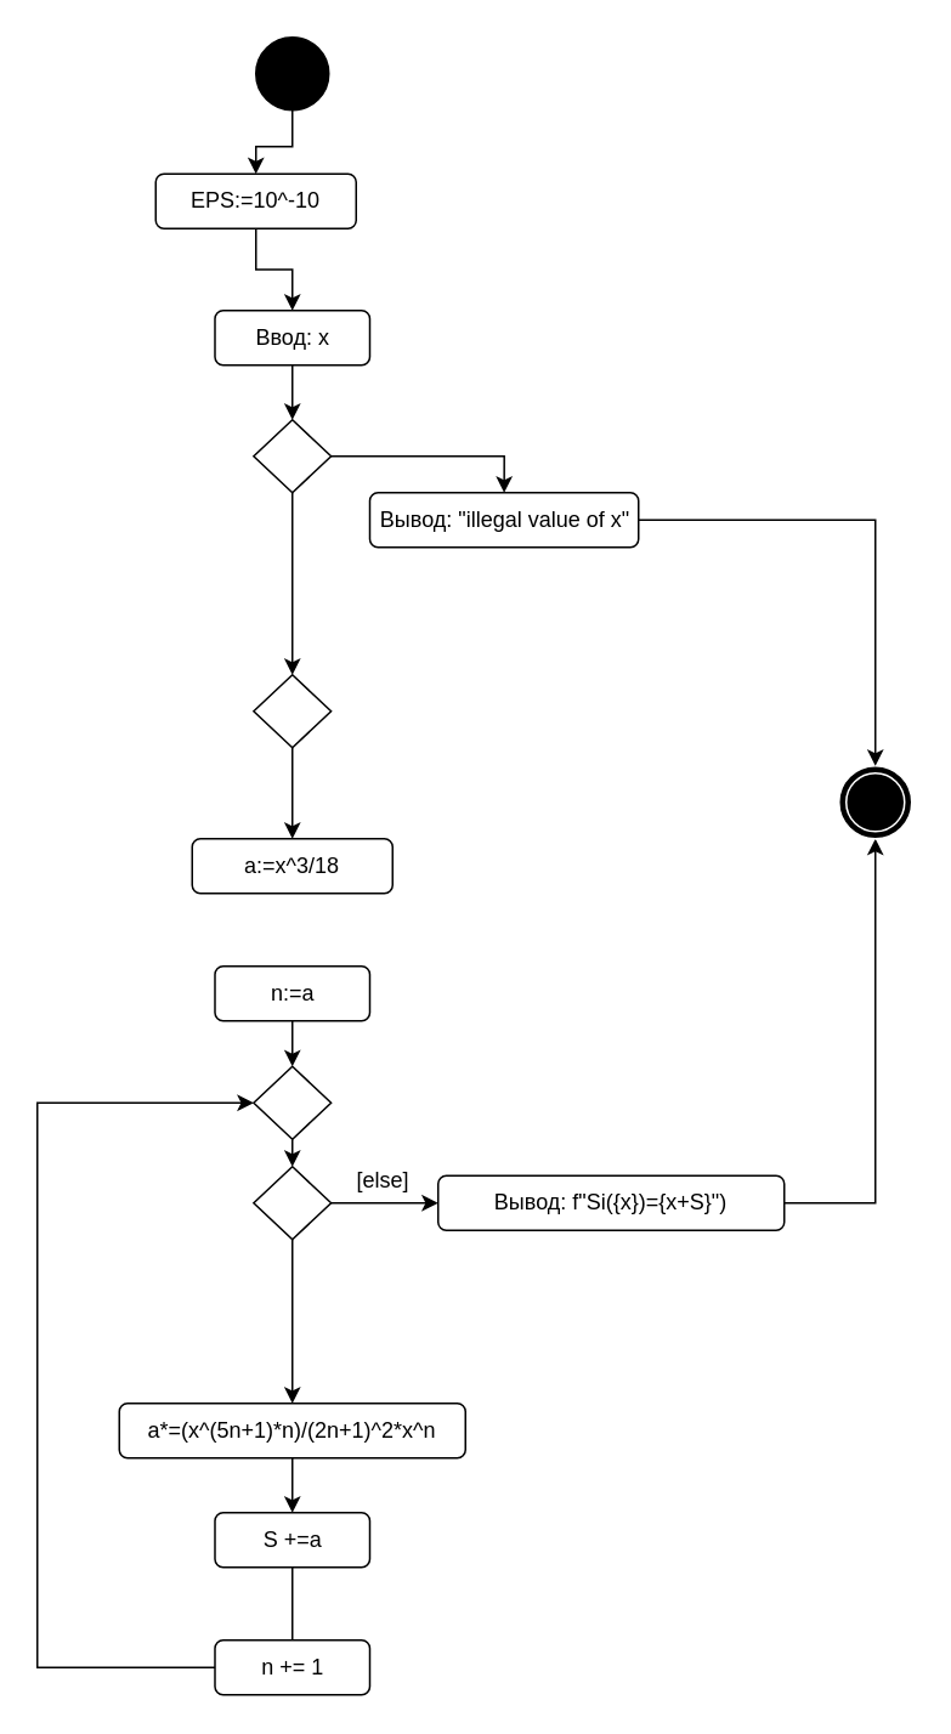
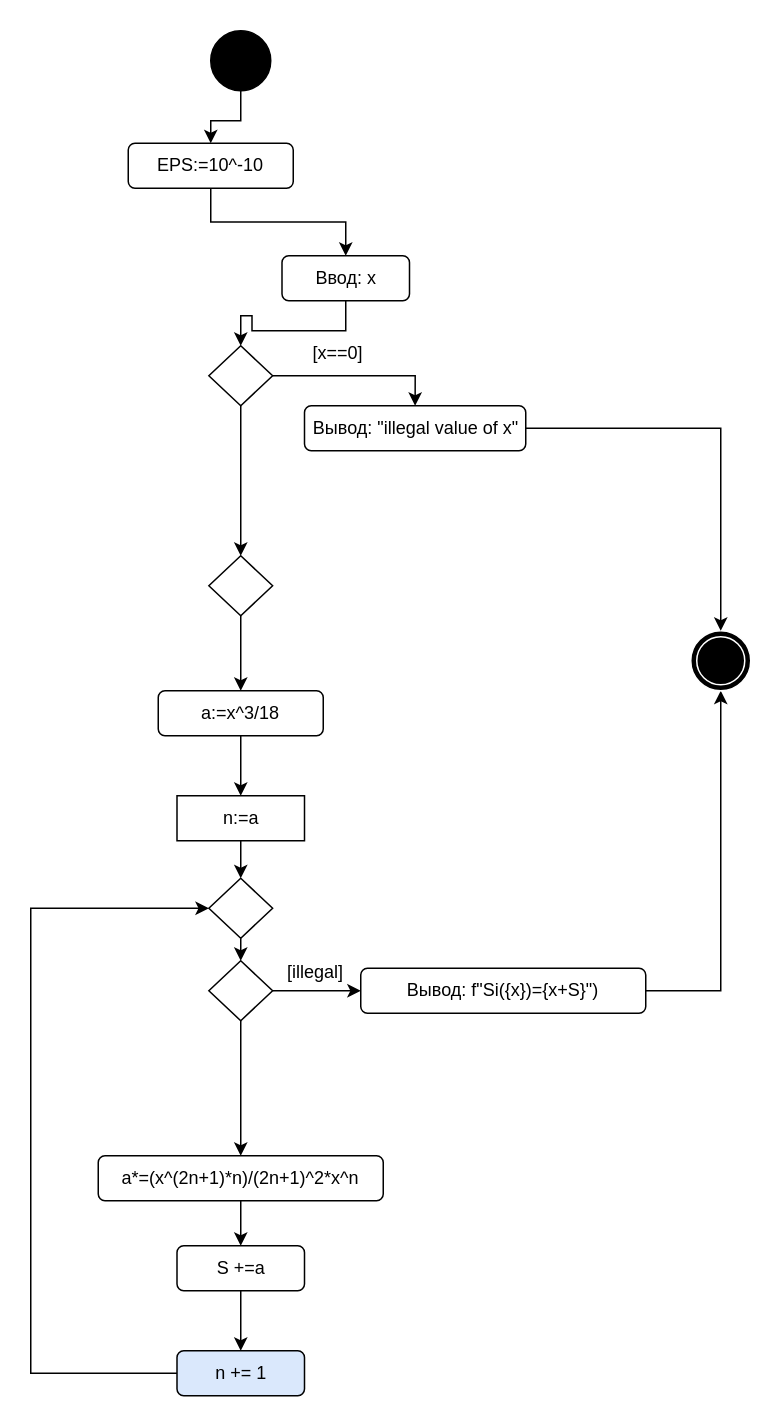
  <mxCell id="0" />
  <mxCell id="1" parent="0" />
  <mxCell id="2" style="edgeStyle=orthogonalEdgeStyle;rounded=0;orthogonalLoop=1;jettySize=auto;html=1;exitX=0.5;exitY=1;exitDx=0;exitDy=0;entryX=0.5;entryY=0;entryDx=0;entryDy=0;" edge="1" parent="1" source="3" target="5"><mxGeometry relative="1" as="geometry" /></mxCell>
  <mxCell id="3" value="" style="ellipse;whiteSpace=wrap;html=1;aspect=fixed;fillColor=#000000;" vertex="1" parent="1"><mxGeometry x="140" width="40" height="40" as="geometry" y="20" /></mxCell>
  <mxCell id="4" style="edgeStyle=orthogonalEdgeStyle;rounded=0;orthogonalLoop=1;jettySize=auto;html=1;exitX=0.5;exitY=1;exitDx=0;exitDy=0;entryX=0.5;entryY=0;entryDx=0;entryDy=0;" edge="1" parent="1" source="5" target="7"><mxGeometry relative="1" as="geometry" /></mxCell>
  <mxCell id="5" value="EPS:=10^-10" style="rounded=1;whiteSpace=wrap;html=1;fillColor=#FFFFFF;" vertex="1" parent="1"><mxGeometry x="85" y="95" width="110" height="30" as="geometry" /></mxCell>
  <mxCell id="6" style="edgeStyle=orthogonalEdgeStyle;rounded=0;orthogonalLoop=1;jettySize=auto;html=1;exitX=0.5;exitY=1;exitDx=0;exitDy=0;entryX=0.5;entryY=0;entryDx=0;entryDy=0;" edge="1" parent="1" source="7" target="10"><mxGeometry relative="1" as="geometry" /></mxCell>
- <mxCell id="7" value="Ввод: x" style="rounded=1;whiteSpace=wrap;html=1;fillColor=#FFFFFF;" vertex="1" parent="1"><mxGeometry x="117.5" y="170" width="85" height="30" as="geometry" /></mxCell>
+ <mxCell id="7" value="Ввод: x" style="rounded=1;whiteSpace=wrap;html=1;fillColor=#FFFFFF;" vertex="1" parent="1"><mxGeometry x="187.5" y="170" width="85" height="30" as="geometry" /></mxCell>
  <mxCell id="8" style="edgeStyle=orthogonalEdgeStyle;rounded=0;orthogonalLoop=1;jettySize=auto;html=1;exitX=0.5;exitY=1;exitDx=0;exitDy=0;entryX=0.5;entryY=0;entryDx=0;entryDy=0;" edge="1" parent="1" source="10" target="12"><mxGeometry relative="1" as="geometry" /></mxCell>
  <mxCell id="9" style="edgeStyle=orthogonalEdgeStyle;rounded=0;orthogonalLoop=1;jettySize=auto;html=1;exitX=1;exitY=0.5;exitDx=0;exitDy=0;entryX=0.5;entryY=0;entryDx=0;entryDy=0;" edge="1" parent="1" source="10" target="34"><mxGeometry relative="1" as="geometry" /></mxCell>
  <mxCell id="10" value="" style="rhombus;whiteSpace=wrap;html=1;fillColor=#FFFFFF;" vertex="1" parent="1"><mxGeometry x="138.75" y="230" width="42.5" height="40" as="geometry" /></mxCell>
  <mxCell id="11" style="edgeStyle=orthogonalEdgeStyle;rounded=0;orthogonalLoop=1;jettySize=auto;html=1;exitX=0.5;exitY=1;exitDx=0;exitDy=0;entryX=0.5;entryY=0;entryDx=0;entryDy=0;" edge="1" parent="1" source="12" target="14"><mxGeometry relative="1" as="geometry" /></mxCell>
  <mxCell id="12" value="" style="rhombus;whiteSpace=wrap;html=1;fillColor=#FFFFFF;" vertex="1" parent="1"><mxGeometry x="138.75" y="370" width="42.5" height="40" as="geometry" /></mxCell>
+ <mxCell id="13" style="edgeStyle=orthogonalEdgeStyle;rounded=0;orthogonalLoop=1;jettySize=auto;html=1;exitX=0.5;exitY=1;exitDx=0;exitDy=0;entryX=0.5;entryY=0;entryDx=0;entryDy=0;" edge="1" parent="1" source="14" target="16"><mxGeometry relative="1" as="geometry" /></mxCell>
  <mxCell id="14" value="a:=x^3/18" style="rounded=1;whiteSpace=wrap;html=1;fillColor=#FFFFFF;" vertex="1" parent="1"><mxGeometry x="105" y="460" width="110" height="30" as="geometry" /></mxCell>
  <mxCell id="15" style="edgeStyle=orthogonalEdgeStyle;rounded=0;orthogonalLoop=1;jettySize=auto;html=1;exitX=0.5;exitY=1;exitDx=0;exitDy=0;entryX=0.5;entryY=0;entryDx=0;entryDy=0;" edge="1" parent="1" source="16" target="18"><mxGeometry relative="1" as="geometry" /></mxCell>
- <mxCell id="16" value="n:=a" style="rounded=1;whiteSpace=wrap;html=1;fillColor=#FFFFFF;" vertex="1" parent="1"><mxGeometry x="117.5" y="530" width="85" height="30" as="geometry" /></mxCell>
+ <mxCell id="16" value="n:=a" style="whiteSpace=wrap;html=1;fillColor=#FFFFFF;rounded=0;" vertex="1" parent="1"><mxGeometry x="117.5" y="530" width="85" height="30" as="geometry" /></mxCell>
  <mxCell id="17" style="edgeStyle=orthogonalEdgeStyle;rounded=0;orthogonalLoop=1;jettySize=auto;html=1;exitX=0.5;exitY=1;exitDx=0;exitDy=0;entryX=0.5;entryY=0;entryDx=0;entryDy=0;" edge="1" parent="1" source="18" target="21"><mxGeometry relative="1" as="geometry" /></mxCell>
  <mxCell id="18" value="" style="rhombus;whiteSpace=wrap;html=1;fillColor=#FFFFFF;" vertex="1" parent="1"><mxGeometry x="138.75" y="585" width="42.5" height="40" as="geometry" /></mxCell>
  <mxCell id="19" style="edgeStyle=orthogonalEdgeStyle;rounded=0;orthogonalLoop=1;jettySize=auto;html=1;exitX=0.5;exitY=1;exitDx=0;exitDy=0;" edge="1" parent="1" source="21" target="23"><mxGeometry relative="1" as="geometry" /></mxCell>
  <mxCell id="20" style="edgeStyle=orthogonalEdgeStyle;rounded=0;orthogonalLoop=1;jettySize=auto;html=1;exitX=1;exitY=0.5;exitDx=0;exitDy=0;entryX=0;entryY=0.5;entryDx=0;entryDy=0;" edge="1" parent="1" source="21" target="29"><mxGeometry relative="1" as="geometry" /></mxCell>
  <mxCell id="21" value="" style="rhombus;whiteSpace=wrap;html=1;fillColor=#FFFFFF;" vertex="1" parent="1"><mxGeometry x="138.75" y="640" width="42.5" height="40" as="geometry" /></mxCell>
  <mxCell id="22" style="edgeStyle=orthogonalEdgeStyle;rounded=0;orthogonalLoop=1;jettySize=auto;html=1;exitX=0.5;exitY=1;exitDx=0;exitDy=0;entryX=0.5;entryY=0;entryDx=0;entryDy=0;" edge="1" parent="1" source="23" target="25"><mxGeometry relative="1" as="geometry" /></mxCell>
- <mxCell id="23" value="a*=(x^(5n+1)*n)/(2n+1)^2*x^n" style="rounded=1;whiteSpace=wrap;html=1;fillColor=#FFFFFF;" vertex="1" parent="1"><mxGeometry x="65" y="770" width="190" height="30" as="geometry" /></mxCell>
- <mxCell id="24" style="edgeStyle=orthogonalEdgeStyle;rounded=0;orthogonalLoop=1;jettySize=auto;html=1;exitX=0.5;exitY=1;exitDx=0;exitDy=0;entryX=0.5;entryY=0;entryDx=0;entryDy=0;endArrow=none;" edge="1" parent="1" source="25" target="27"><mxGeometry relative="1" as="geometry" /></mxCell>
+ <mxCell id="23" value="a*=(x^(2n+1)*n)/(2n+1)^2*x^n" style="rounded=1;whiteSpace=wrap;html=1;fillColor=#FFFFFF;" vertex="1" parent="1"><mxGeometry x="65" y="770" width="190" height="30" as="geometry" /></mxCell>
+ <mxCell id="24" style="edgeStyle=orthogonalEdgeStyle;rounded=0;orthogonalLoop=1;jettySize=auto;html=1;exitX=0.5;exitY=1;exitDx=0;exitDy=0;entryX=0.5;entryY=0;entryDx=0;entryDy=0;" edge="1" parent="1" source="25" target="27"><mxGeometry relative="1" as="geometry" /></mxCell>
  <mxCell id="25" value="S +=a" style="rounded=1;whiteSpace=wrap;html=1;fillColor=#FFFFFF;" vertex="1" parent="1"><mxGeometry x="117.5" y="830" width="85" height="30" as="geometry" /></mxCell>
  <mxCell id="26" style="edgeStyle=orthogonalEdgeStyle;rounded=0;orthogonalLoop=1;jettySize=auto;html=1;exitX=0;exitY=0.5;exitDx=0;exitDy=0;entryX=0;entryY=0.5;entryDx=0;entryDy=0;" edge="1" parent="1" source="27" target="18"><mxGeometry relative="1" as="geometry"><Array as="points"><mxPoint x="20" y="915" /><mxPoint x="20" y="605" /></Array></mxGeometry></mxCell>
- <mxCell id="27" value="n += 1" style="rounded=1;whiteSpace=wrap;html=1;fillColor=#FFFFFF;" vertex="1" parent="1"><mxGeometry x="117.5" y="900" width="85" height="30" as="geometry" /></mxCell>
+ <mxCell id="27" value="n += 1" style="rounded=1;whiteSpace=wrap;html=1;fillColor=#dae8fc;" vertex="1" parent="1"><mxGeometry x="117.5" y="900" width="85" height="30" as="geometry" /></mxCell>
  <mxCell id="28" style="edgeStyle=orthogonalEdgeStyle;rounded=0;orthogonalLoop=1;jettySize=auto;html=1;exitX=1;exitY=0.5;exitDx=0;exitDy=0;entryX=0.5;entryY=1;entryDx=0;entryDy=0;" edge="1" parent="1" source="29" target="31"><mxGeometry relative="1" as="geometry" /></mxCell>
  <mxCell id="29" value="Вывод: f&quot;Si({x})={x+S}&quot;)" style="rounded=1;whiteSpace=wrap;html=1;fillColor=#FFFFFF;" vertex="1" parent="1"><mxGeometry x="240" y="645" width="190" height="30" as="geometry" /></mxCell>
- <mxCell id="30" value="[else]" style="text;html=1;strokeColor=none;fillColor=none;align=center;verticalAlign=middle;whiteSpace=wrap;rounded=0;" vertex="1" parent="1"><mxGeometry x="170" y="625" width="80" height="45" as="geometry" /></mxCell>
+ <mxCell id="30" value="[illegal]" style="text;html=1;strokeColor=none;fillColor=none;align=center;verticalAlign=middle;whiteSpace=wrap;rounded=0;" vertex="1" parent="1"><mxGeometry x="170" y="625" width="80" height="45" as="geometry" /></mxCell>
  <mxCell id="31" value="" style="ellipse;shape=doubleEllipse;whiteSpace=wrap;html=1;aspect=fixed;fillColor=#000000;strokeColor=#FFFFFF;" vertex="1" parent="1"><mxGeometry x="460" y="420" width="40" height="40" as="geometry" /></mxCell>
+ <mxCell id="32" value="[x==0]" style="text;html=1;strokeColor=none;fillColor=none;align=center;verticalAlign=middle;whiteSpace=wrap;rounded=0;" vertex="1" parent="1"><mxGeometry x="195" y="210" width="60" height="50" as="geometry" /></mxCell>
  <mxCell id="33" style="edgeStyle=orthogonalEdgeStyle;rounded=0;orthogonalLoop=1;jettySize=auto;html=1;exitX=1;exitY=0.5;exitDx=0;exitDy=0;" edge="1" parent="1" source="34" target="31"><mxGeometry relative="1" as="geometry" /></mxCell>
  <mxCell id="34" value="Вывод: &quot;illegal value of x&quot;" style="rounded=1;whiteSpace=wrap;html=1;fillColor=#FFFFFF;" vertex="1" parent="1"><mxGeometry x="202.5" y="270" width="147.5" height="30" as="geometry" /></mxCell>
